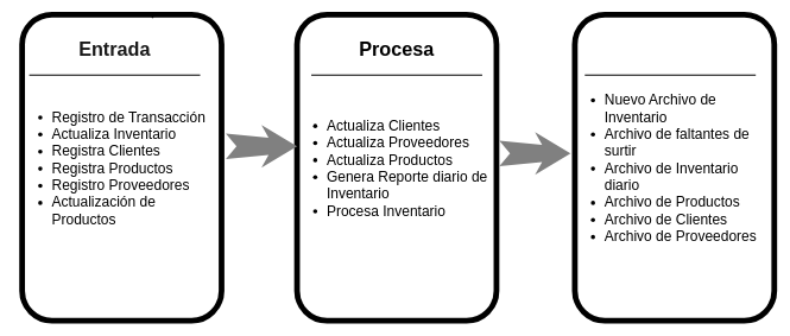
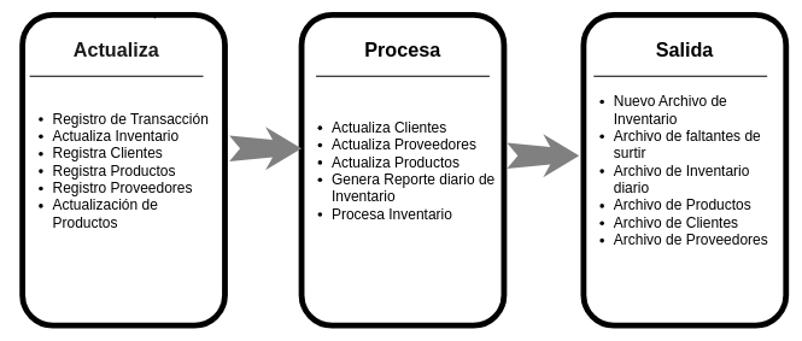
  <mxCell id="0" />
  <mxCell id="1" parent="0" />
  <mxCell id="2" value="&lt;ul&gt;&lt;li&gt;Registro de Transacción&lt;/li&gt;&lt;li&gt;Actualiza Inventario&lt;/li&gt;&lt;li&gt;Registra Clientes&lt;/li&gt;&lt;li&gt;Registra Productos&lt;/li&gt;&lt;li&gt;Registro Proveedores&lt;/li&gt;&lt;li&gt;Actualización de Productos&lt;/li&gt;&lt;/ul&gt;" style="whiteSpace=wrap;html=1;rounded=1;shadow=0;strokeWidth=8;fontSize=20;align=left;" parent="1" vertex="1"><mxGeometry x="30" y="20" width="280" height="430" as="geometry" /></mxCell>
- <mxCell id="3" value="Entrada" style="text;html=1;strokeColor=none;align=center;verticalAlign=middle;whiteSpace=wrap;rounded=0;shadow=0;fontSize=27;fontStyle=1;fontColor=#1A1A1A;" parent="1" vertex="1"><mxGeometry x="20" y="40" width="280" height="60" as="geometry" /></mxCell>
+ <mxCell id="3" value="Actualiza" style="text;html=1;strokeColor=none;align=center;verticalAlign=middle;whiteSpace=wrap;rounded=0;shadow=0;fontSize=27;fontStyle=1;fontColor=#1A1A1A;" parent="1" vertex="1"><mxGeometry x="20" y="40" width="280" height="60" as="geometry" /></mxCell>
  <mxCell id="4" value="" style="line;strokeWidth=2;html=1;rounded=0;shadow=0;fontSize=27;align=center;fillColor=none;" parent="1" vertex="1"><mxGeometry x="40" y="100" width="240" height="10" as="geometry" /></mxCell>
  <mxCell id="5" value="&lt;ul&gt;&lt;li&gt;Actualiza Clientes&lt;/li&gt;&lt;li&gt;Actualiza Proveedores&lt;/li&gt;&lt;li&gt;Actualiza Productos&lt;/li&gt;&lt;li&gt;&lt;span&gt;Genera Reporte diario de Inventario&lt;/span&gt;&lt;/li&gt;&lt;li&gt;&lt;span&gt;Procesa Inventario&lt;/span&gt;&lt;/li&gt;&lt;/ul&gt;" style="whiteSpace=wrap;html=1;rounded=1;shadow=0;strokeWidth=8;fontSize=20;align=left;" parent="1" vertex="1"><mxGeometry x="416" y="20" width="280" height="430" as="geometry" /></mxCell>
  <mxCell id="6" value="Procesa" style="text;html=1;strokeColor=none;fillColor=none;align=center;verticalAlign=middle;whiteSpace=wrap;rounded=0;shadow=0;fontSize=27;fontStyle=1" parent="1" vertex="1"><mxGeometry x="416" y="40" width="280" height="60" as="geometry" /></mxCell>
  <mxCell id="7" value="" style="line;strokeWidth=2;html=1;rounded=0;shadow=0;fontSize=27;align=center;fillColor=none;" parent="1" vertex="1"><mxGeometry x="436" y="100" width="240" height="10" as="geometry" /></mxCell>
  <mxCell id="8" value="" style="html=1;shadow=0;dashed=0;align=center;verticalAlign=middle;shape=mxgraph.arrows2.stylisedArrow;dy=0.6;dx=40;notch=15;feather=0.4;rounded=0;strokeWidth=1;fontSize=27;strokeColor=none;fillColor=#808080;" parent="1" vertex="1"><mxGeometry x="316" y="175" width="100" height="60" as="geometry" /></mxCell>
  <mxCell id="9" value="&lt;ul&gt;&lt;li&gt;Nuevo Archivo de Inventario&lt;/li&gt;&lt;li&gt;Archivo de faltantes de surtir&lt;/li&gt;&lt;li&gt;Archivo de Inventario diario&lt;/li&gt;&lt;li&gt;Archivo de Productos&lt;/li&gt;&lt;li&gt;Archivo de Clientes&lt;/li&gt;&lt;li&gt;Archivo de Proveedores&lt;/li&gt;&lt;/ul&gt;" style="whiteSpace=wrap;html=1;rounded=1;shadow=0;strokeWidth=8;fontSize=20;align=left;" parent="1" vertex="1"><mxGeometry x="806" y="20" width="280" height="430" as="geometry" /></mxCell>
+ <mxCell id="10" value="Salida" style="text;html=1;strokeColor=none;fillColor=none;align=center;verticalAlign=middle;whiteSpace=wrap;rounded=0;shadow=0;fontSize=27;fontStyle=1" parent="1" vertex="1"><mxGeometry x="806" y="40" width="280" height="60" as="geometry" /></mxCell>
  <mxCell id="11" value="" style="line;strokeWidth=2;html=1;rounded=0;shadow=0;fontSize=27;align=center;fillColor=none;" parent="1" vertex="1"><mxGeometry x="820" y="100" width="240" height="10" as="geometry" /></mxCell>
  <mxCell id="12" value="" style="html=1;shadow=0;dashed=0;align=center;verticalAlign=middle;shape=mxgraph.arrows2.stylisedArrow;dy=0.6;dx=40;notch=15;feather=0.4;rounded=0;strokeWidth=1;fontSize=27;strokeColor=none;fillColor=#808080;" parent="1" vertex="1"><mxGeometry x="700" y="185" width="100" height="60" as="geometry" /></mxCell>
  <mxCell id="13" style="edgeStyle=orthogonalEdgeStyle;rounded=0;orthogonalLoop=1;jettySize=auto;html=1;exitX=0.75;exitY=0;exitDx=0;exitDy=0;entryX=0.654;entryY=0.014;entryDx=0;entryDy=0;entryPerimeter=0;fontColor=#1A1A1A;" edge="1" parent="1" source="2" target="2"><mxGeometry relative="1" as="geometry" /></mxCell>
